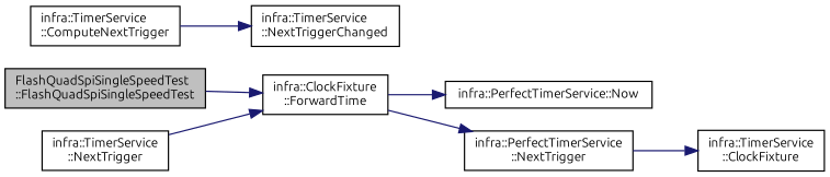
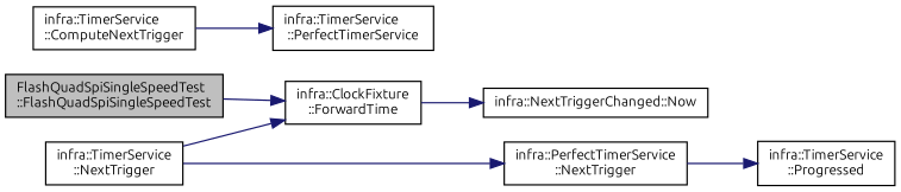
  digraph {
    fontname=Ubuntu
    rankdir=LR
    node [color=black fillcolor=white fontname=Ubuntu fontsize=10 shape=record style=filled]
    edge [color=midnightblue fontname=Ubuntu fontsize=10 labelfontname=Helvetica labelfontsize=10 style=solid]
    n1 [fillcolor=grey75 fontcolor=black height=0.2 label="FlashQuadSpiSingleSpeedTest\l::FlashQuadSpiSingleSpeedTest" width=0.4]
    n2 [height=0.2 label="infra::ClockFixture\l::ForwardTime" width=0.4]
-   n3 [height=0.2 label="infra::PerfectTimerService::Now" width=0.4]
+   n3 [height=0.2 label="infra::NextTriggerChanged::Now" width=0.4]
    n4 [height=0.2 label="infra::PerfectTimerService\l::NextTrigger" width=0.4]
    n5 [height=0.2 label="infra::TimerService\l::NextTrigger" width=0.4]
-   n6 [height=0.2 label="infra::TimerService\l::ClockFixture" width=0.4]
+   n6 [height=0.2 label="infra::TimerService\l::Progressed" width=0.4]
    n7 [height=0.2 label="infra::TimerService\l::ComputeNextTrigger" width=0.4]
-   n8 [height=0.2 label="infra::TimerService\l::NextTriggerChanged" width=0.4]
+   n8 [height=0.2 label="infra::TimerService\l::PerfectTimerService" width=0.4]
    n1 -> n2
    n2 -> n3
-   n2 -> n4
+   n5 -> n4
    n4 -> n6
    n5 -> n2
    n7 -> n8
  }
